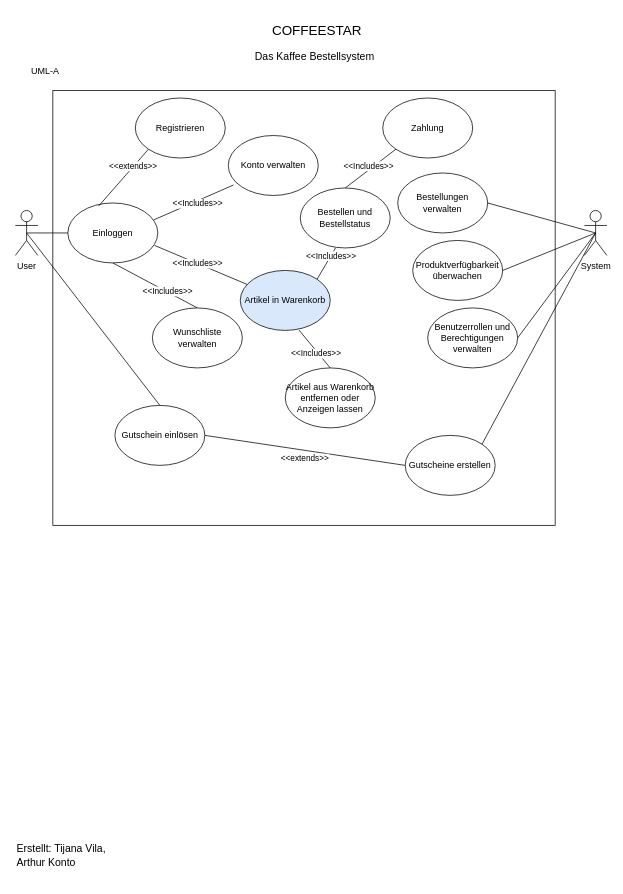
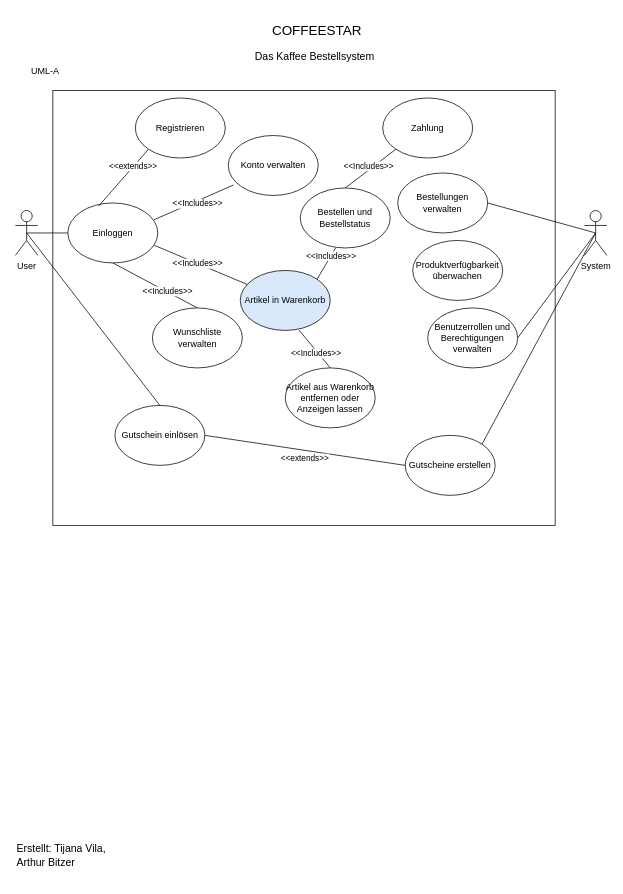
  <mxCell id="0" />
  <mxCell id="1" parent="0" />
  <mxCell id="2" style="rounded=0;orthogonalLoop=1;jettySize=auto;html=1;exitX=0.5;exitY=0.5;exitDx=0;exitDy=0;exitPerimeter=0;entryX=0;entryY=0.5;entryDx=0;entryDy=0;endArrow=none;endFill=0;" parent="1" source="3" target="7" edge="1"><mxGeometry relative="1" as="geometry" /></mxCell>
  <mxCell id="3" value="User" style="shape=umlActor;verticalLabelPosition=bottom;verticalAlign=top;html=1;outlineConnect=0;" parent="1" vertex="1"><mxGeometry x="20" y="280" width="30" height="60" as="geometry" /></mxCell>
  <mxCell id="4" style="rounded=0;orthogonalLoop=1;jettySize=auto;html=1;exitX=0.5;exitY=0.5;exitDx=0;exitDy=0;exitPerimeter=0;entryX=1;entryY=0.5;entryDx=0;entryDy=0;endArrow=none;endFill=0;" parent="1" source="5" target="19" edge="1"><mxGeometry relative="1" as="geometry" /></mxCell>
  <mxCell id="5" value="System" style="shape=umlActor;verticalLabelPosition=bottom;verticalAlign=top;html=1;outlineConnect=0;" parent="1" vertex="1"><mxGeometry x="779" y="280" width="30" height="60" as="geometry" /></mxCell>
  <mxCell id="6" value="Registrieren" style="ellipse;whiteSpace=wrap;html=1;" parent="1" vertex="1"><mxGeometry x="180" y="130" width="120" height="80" as="geometry" /></mxCell>
  <mxCell id="7" value="Einloggen" style="ellipse;whiteSpace=wrap;html=1;" parent="1" vertex="1"><mxGeometry x="90" y="270" width="120" height="80" as="geometry" /></mxCell>
- <mxCell id="8" value="&lt;p style=&quot;line-height: 130%; font-size: 14px;&quot;&gt;Erstellt: Tijana Vila, Arthur Konto&lt;br&gt;&lt;/p&gt;" style="text;html=1;align=left;verticalAlign=middle;whiteSpace=wrap;rounded=0;" parent="1" vertex="1"><mxGeometry x="20" y="1110" width="146" height="60" as="geometry" /></mxCell>
+ <mxCell id="8" value="&lt;p style=&quot;line-height: 130%; font-size: 14px;&quot;&gt;Erstellt: Tijana Vila, Arthur Bitzer&lt;br&gt;&lt;/p&gt;" style="text;html=1;align=left;verticalAlign=middle;whiteSpace=wrap;rounded=0;" parent="1" vertex="1"><mxGeometry x="20" y="1110" width="146" height="60" as="geometry" /></mxCell>
  <mxCell id="9" value="&lt;font style=&quot;font-size: 18px;&quot;&gt;COFFEESTAR&lt;/font&gt;" style="text;html=1;align=center;verticalAlign=middle;whiteSpace=wrap;rounded=0;" parent="1" vertex="1"><mxGeometry x="270.25" y="20" width="305" height="40" as="geometry" /></mxCell>
  <mxCell id="10" value="&lt;font style=&quot;font-size: 14px;&quot;&gt;Das Kaffee Bestellsystem&lt;/font&gt;" style="text;html=1;align=center;verticalAlign=middle;whiteSpace=wrap;rounded=0;" parent="1" vertex="1"><mxGeometry x="262.75" y="60" width="312.5" height="30" as="geometry" /></mxCell>
  <mxCell id="11" value="UML-A" style="text;html=1;align=center;verticalAlign=middle;whiteSpace=wrap;rounded=0;" parent="1" vertex="1"><mxGeometry x="30" y="80" width="60" height="30" as="geometry" /></mxCell>
  <mxCell id="12" value="" style="rounded=0;whiteSpace=wrap;html=1;fillColor=none;" parent="1" vertex="1"><mxGeometry x="70" y="120" width="670" height="580" as="geometry" /></mxCell>
  <mxCell id="13" style="rounded=0;orthogonalLoop=1;jettySize=auto;html=1;exitX=0.5;exitY=0;exitDx=0;exitDy=0;entryX=0.5;entryY=1;entryDx=0;entryDy=0;endArrow=none;endFill=0;startArrow=none;" parent="1" source="23" target="7" edge="1"><mxGeometry relative="1" as="geometry"><mxPoint x="267.574" y="421.716" as="sourcePoint" /><mxPoint x="-59.996" y="406.716" as="targetPoint" /></mxGeometry></mxCell>
  <mxCell id="14" value="&amp;lt;&amp;lt;Includes&amp;gt;&amp;gt;" style="edgeLabel;html=1;align=center;verticalAlign=middle;resizable=0;points=[];" parent="13" vertex="1" connectable="0"><mxGeometry x="-0.282" y="-1" relative="1" as="geometry"><mxPoint as="offset" /></mxGeometry></mxCell>
  <mxCell id="15" value="Artikel aus Warenkorb entfernen oder Anzeigen lassen" style="ellipse;whiteSpace=wrap;html=1;" parent="1" vertex="1"><mxGeometry x="380" y="490" width="120" height="80" as="geometry" /></mxCell>
  <mxCell id="16" value="Zahlung" style="ellipse;whiteSpace=wrap;html=1;" parent="1" vertex="1"><mxGeometry x="510" y="130" width="120" height="80" as="geometry" /></mxCell>
  <mxCell id="17" value="Gutschein einlösen" style="ellipse;whiteSpace=wrap;html=1;" parent="1" vertex="1"><mxGeometry x="152.75" y="540" width="120" height="80" as="geometry" /></mxCell>
  <mxCell id="18" value="Bestellen und Bestellstatus" style="ellipse;whiteSpace=wrap;html=1;" parent="1" vertex="1"><mxGeometry x="400" y="250" width="120" height="80" as="geometry" /></mxCell>
  <mxCell id="19" value="Benutzerrollen und Berechtigungen verwalten" style="ellipse;whiteSpace=wrap;html=1;" parent="1" vertex="1"><mxGeometry x="570" y="410" width="120" height="80" as="geometry" /></mxCell>
  <mxCell id="20" value="Bestellungen verwalten" style="ellipse;whiteSpace=wrap;html=1;" parent="1" vertex="1"><mxGeometry x="530" y="230" width="120" height="80" as="geometry" /></mxCell>
  <mxCell id="21" value="Produktverfügbarkeit überwachen" style="ellipse;whiteSpace=wrap;html=1;" parent="1" vertex="1"><mxGeometry x="550" y="320" width="120" height="80" as="geometry" /></mxCell>
  <mxCell id="22" value="Gutscheine erstellen" style="ellipse;whiteSpace=wrap;html=1;" parent="1" vertex="1"><mxGeometry x="540" y="580" width="120" height="80" as="geometry" /></mxCell>
  <mxCell id="23" value="Wunschliste verwalten" style="ellipse;whiteSpace=wrap;html=1;" parent="1" vertex="1"><mxGeometry x="202.75" y="410" width="120" height="80" as="geometry" /></mxCell>
- <mxCell id="24" style="rounded=0;orthogonalLoop=1;jettySize=auto;html=1;exitX=0.5;exitY=0.5;exitDx=0;exitDy=0;exitPerimeter=0;entryX=1;entryY=0.5;entryDx=0;entryDy=0;endArrow=none;endFill=0;" parent="1" source="5" target="21" edge="1"><mxGeometry relative="1" as="geometry"><mxPoint x="714" y="310" as="sourcePoint" /><mxPoint x="660" y="555" as="targetPoint" /></mxGeometry></mxCell>
  <mxCell id="25" style="rounded=0;orthogonalLoop=1;jettySize=auto;html=1;exitX=0.5;exitY=0.5;exitDx=0;exitDy=0;exitPerimeter=0;entryX=1;entryY=0;entryDx=0;entryDy=0;endArrow=none;endFill=0;" parent="1" source="5" target="22" edge="1"><mxGeometry relative="1" as="geometry"><mxPoint x="814" y="330" as="sourcePoint" /><mxPoint x="760" y="575" as="targetPoint" /></mxGeometry></mxCell>
  <mxCell id="26" style="rounded=0;orthogonalLoop=1;jettySize=auto;html=1;exitX=0.5;exitY=0.5;exitDx=0;exitDy=0;exitPerimeter=0;entryX=1;entryY=0.5;entryDx=0;entryDy=0;endArrow=none;endFill=0;" parent="1" source="5" target="20" edge="1"><mxGeometry relative="1" as="geometry"><mxPoint x="743" y="300" as="sourcePoint" /><mxPoint x="689" y="545" as="targetPoint" /></mxGeometry></mxCell>
  <mxCell id="27" style="rounded=0;orthogonalLoop=1;jettySize=auto;html=1;entryX=0.5;entryY=0;entryDx=0;entryDy=0;endArrow=none;endFill=0;exitX=0.5;exitY=0.5;exitDx=0;exitDy=0;exitPerimeter=0;" parent="1" source="3" target="17" edge="1"><mxGeometry relative="1" as="geometry"><mxPoint x="40" y="320" as="sourcePoint" /><mxPoint x="146.504" y="429.996" as="targetPoint" /></mxGeometry></mxCell>
  <mxCell id="28" value="Konto verwalten" style="ellipse;whiteSpace=wrap;html=1;" parent="1" vertex="1"><mxGeometry x="304" y="180" width="120" height="80" as="geometry" /></mxCell>
  <mxCell id="29" style="rounded=0;orthogonalLoop=1;jettySize=auto;html=1;exitX=0;exitY=1;exitDx=0;exitDy=0;entryX=0.343;entryY=0.05;entryDx=0;entryDy=0;endArrow=none;endFill=0;startArrow=none;entryPerimeter=0;" parent="1" source="6" target="7" edge="1"><mxGeometry relative="1" as="geometry"><mxPoint x="383.354" y="350.336" as="sourcePoint" /><mxPoint x="300" y="269.66" as="targetPoint" /></mxGeometry></mxCell>
  <mxCell id="30" value="&amp;lt;&amp;lt;extends&amp;gt;&amp;gt;" style="edgeLabel;html=1;align=center;verticalAlign=middle;resizable=0;points=[];" parent="29" vertex="1" connectable="0"><mxGeometry x="-0.377" y="-1" relative="1" as="geometry"><mxPoint as="offset" /></mxGeometry></mxCell>
  <mxCell id="31" value="" style="rounded=0;orthogonalLoop=1;jettySize=auto;html=1;exitX=0.652;exitY=0.993;exitDx=0;exitDy=0;endArrow=none;endFill=0;entryX=0.5;entryY=0;entryDx=0;entryDy=0;exitPerimeter=0;" parent="1" source="35" target="15" edge="1"><mxGeometry relative="1" as="geometry"><mxPoint x="374.62" y="400" as="sourcePoint" /><mxPoint x="489.996" y="420.076" as="targetPoint" /><Array as="points" /></mxGeometry></mxCell>
  <mxCell id="32" value="" style="rounded=0;orthogonalLoop=1;jettySize=auto;html=1;exitX=0.5;exitY=0;exitDx=0;exitDy=0;endArrow=none;endFill=0;entryX=0;entryY=1;entryDx=0;entryDy=0;" parent="1" source="18" target="16" edge="1"><mxGeometry relative="1" as="geometry"><mxPoint x="380" y="409.44" as="sourcePoint" /><mxPoint x="431.76" y="470" as="targetPoint" /><Array as="points" /></mxGeometry></mxCell>
  <mxCell id="33" style="rounded=0;orthogonalLoop=1;jettySize=auto;html=1;endArrow=none;endFill=0;exitX=0.392;exitY=1;exitDx=0;exitDy=0;entryX=1;entryY=0;entryDx=0;entryDy=0;exitPerimeter=0;" parent="1" source="18" target="35" edge="1"><mxGeometry relative="1" as="geometry"><mxPoint x="45" y="320" as="sourcePoint" /><mxPoint x="280" y="550" as="targetPoint" /></mxGeometry></mxCell>
  <mxCell id="34" value="" style="rounded=0;orthogonalLoop=1;jettySize=auto;html=1;exitX=0.954;exitY=0.283;exitDx=0;exitDy=0;endArrow=none;endFill=0;exitPerimeter=0;entryX=0.058;entryY=0.825;entryDx=0;entryDy=0;entryPerimeter=0;" parent="1" source="7" target="28" edge="1"><mxGeometry relative="1" as="geometry"><mxPoint x="276.5" y="340" as="sourcePoint" /><mxPoint x="391.935" y="359.923" as="targetPoint" /><Array as="points" /></mxGeometry></mxCell>
  <mxCell id="35" value="Artikel in Warenkorb" style="ellipse;whiteSpace=wrap;html=1;fillColor=#dae8fc;" parent="1" vertex="1"><mxGeometry x="320" y="360" width="120" height="80" as="geometry" /></mxCell>
  <mxCell id="36" value="" style="rounded=0;orthogonalLoop=1;jettySize=auto;html=1;exitX=0.964;exitY=0.708;exitDx=0;exitDy=0;endArrow=none;endFill=0;exitPerimeter=0;" parent="1" source="7" target="35" edge="1"><mxGeometry relative="1" as="geometry"><mxPoint x="205.68" y="326.64" as="sourcePoint" /><mxPoint x="381.935" y="349.923" as="targetPoint" /><Array as="points" /></mxGeometry></mxCell>
  <mxCell id="37" value="&amp;lt;&amp;lt;Includes&amp;gt;&amp;gt;" style="edgeLabel;html=1;align=center;verticalAlign=middle;resizable=0;points=[];" parent="1" vertex="1" connectable="0"><mxGeometry x="262.752" y="350.005" as="geometry" /></mxCell>
  <mxCell id="38" value="&amp;lt;&amp;lt;Includes&amp;gt;&amp;gt;" style="edgeLabel;html=1;align=center;verticalAlign=middle;resizable=0;points=[];" parent="1" vertex="1" connectable="0"><mxGeometry x="262.752" y="270.005" as="geometry" /></mxCell>
  <mxCell id="39" value="&amp;lt;&amp;lt;Includes&amp;gt;&amp;gt;" style="edgeLabel;html=1;align=center;verticalAlign=middle;resizable=0;points=[];" parent="1" vertex="1" connectable="0"><mxGeometry x="440.002" y="340.005" as="geometry" /></mxCell>
  <mxCell id="40" value="&amp;lt;&amp;lt;Includes&amp;gt;&amp;gt;" style="edgeLabel;html=1;align=center;verticalAlign=middle;resizable=0;points=[];" parent="1" vertex="1" connectable="0"><mxGeometry x="420.002" y="470.005" as="geometry" /></mxCell>
  <mxCell id="41" value="&amp;lt;&amp;lt;Includes&amp;gt;&amp;gt;" style="edgeLabel;html=1;align=center;verticalAlign=middle;resizable=0;points=[];" parent="1" vertex="1" connectable="0"><mxGeometry x="490.002" y="220.005" as="geometry" /></mxCell>
  <mxCell id="42" style="rounded=0;orthogonalLoop=1;jettySize=auto;html=1;endArrow=none;endFill=0;exitX=0;exitY=0.5;exitDx=0;exitDy=0;entryX=1;entryY=0.5;entryDx=0;entryDy=0;" edge="1" parent="1" source="22" target="17"><mxGeometry relative="1" as="geometry"><mxPoint x="457" y="340" as="sourcePoint" /><mxPoint x="432" y="382" as="targetPoint" /><Array as="points" /></mxGeometry></mxCell>
  <mxCell id="43" value="&amp;lt;&amp;lt;extends&amp;gt;&amp;gt;" style="edgeLabel;html=1;align=center;verticalAlign=middle;resizable=0;points=[];" vertex="1" connectable="0" parent="1"><mxGeometry x="405" y="610" as="geometry" /></mxCell>
